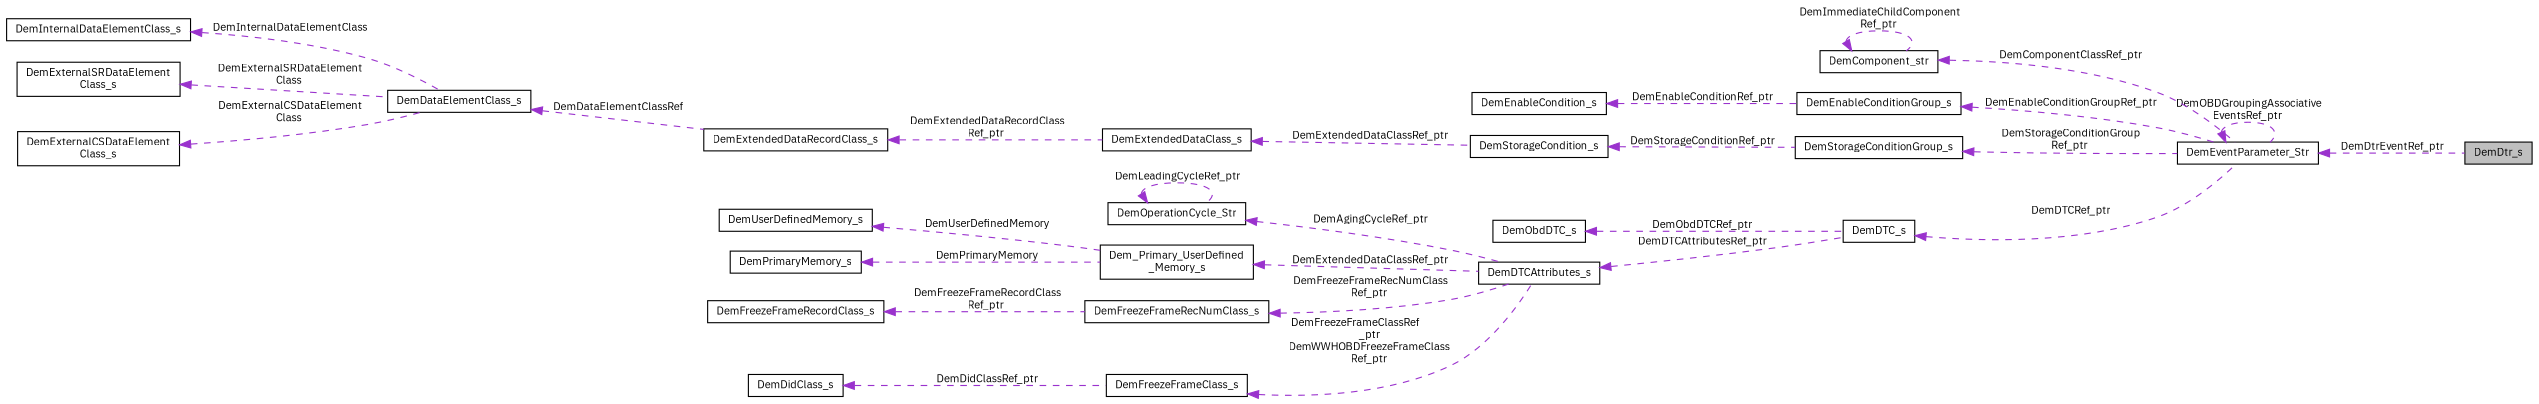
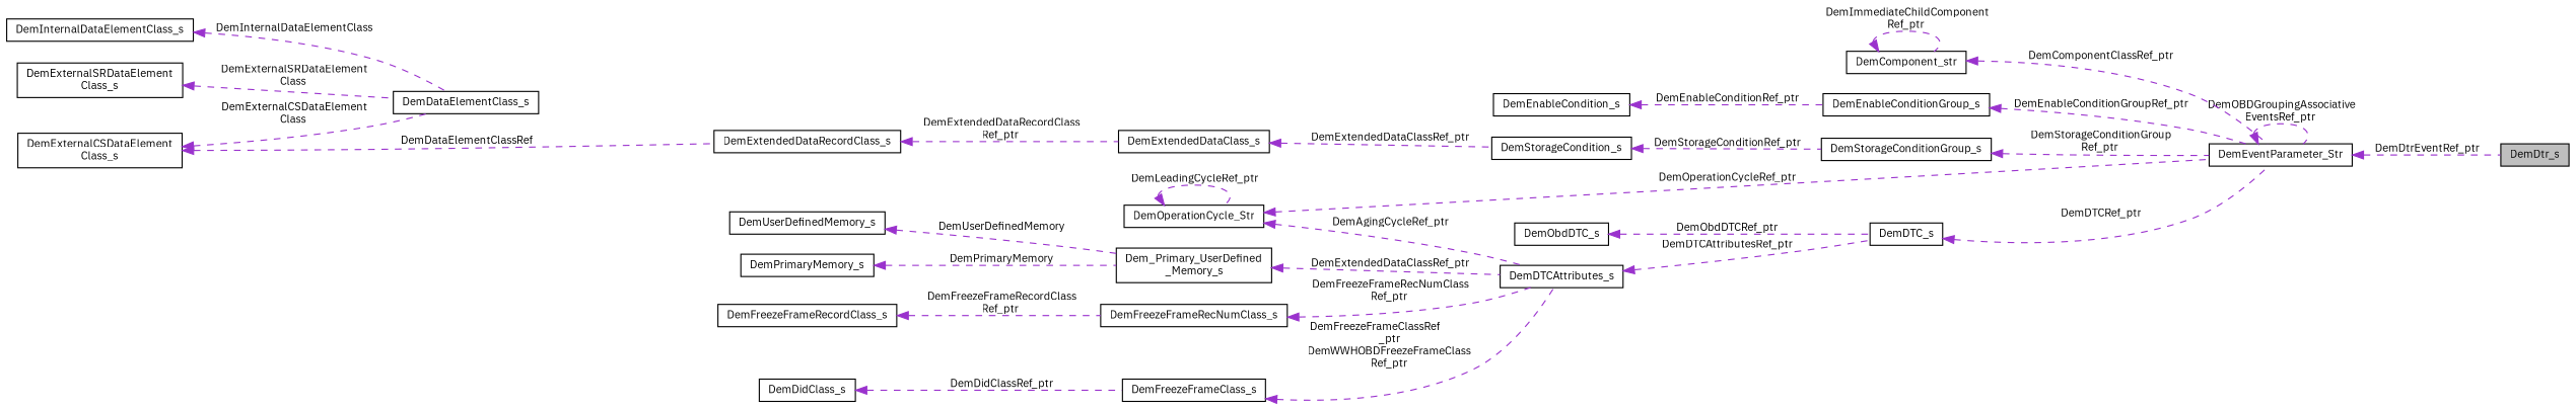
  digraph {
    fontname="IBM Plex Sans"
    rankdir=LR
    node [color=black fillcolor=white fontname="IBM Plex Sans" fontsize=10 shape=record style=filled]
    edge [color=darkorchid3 dir=back fontname="IBM Plex Sans" fontsize=10 labelfontname=Helvetica labelfontsize=10 style=dashed]
    n1 [fillcolor=grey75 fontcolor=black height=0.2 label=DemDtr_s width=0.4]
    n2 [height=0.2 label=DemEventParameter_Str width=0.4]
    n3 [height=0.2 label=DemComponent_str width=0.4]
    n4 [height=0.2 label=DemEnableConditionGroup_s width=0.4]
    n5 [height=0.2 label=DemEnableCondition_s width=0.4]
    n6 [height=0.2 label=DemStorageConditionGroup_s width=0.4]
    n7 [height=0.2 label=DemStorageCondition_s width=0.4]
    n8 [height=0.2 label=DemOperationCycle_Str width=0.4]
    n9 [height=0.2 label=DemDTCAttributes_s width=0.4]
    n10 [height=0.2 label=DemDTC_s width=0.4]
    n11 [height=0.2 label=DemObdDTC_s width=0.4]
    n12 [height=0.2 label=DemFreezeFrameClass_s width=0.4]
    n13 [height=0.2 label=DemDidClass_s width=0.4]
    n14 [height=0.2 label="Dem_Primary_UserDefined\l_Memory_s" width=0.4]
    n15 [height=0.2 label=DemPrimaryMemory_s width=0.4]
    n16 [height=0.2 label=DemUserDefinedMemory_s width=0.4]
    n17 [height=0.2 label=DemFreezeFrameRecNumClass_s width=0.4]
    n18 [height=0.2 label=DemFreezeFrameRecordClass_s width=0.4]
    n19 [height=0.2 label=DemExtendedDataClass_s width=0.4]
    n20 [height=0.2 label=DemExtendedDataRecordClass_s width=0.4]
    n21 [height=0.2 label=DemDataElementClass_s width=0.4]
    n22 [height=0.2 label="DemExternalSRDataElement\lClass_s" width=0.4]
    n23 [height=0.2 label="DemExternalCSDataElement\lClass_s" width=0.4]
    n24 [height=0.2 label=DemInternalDataElementClass_s width=0.4]
    n2 -> n1 [label=" DemDtrEventRef_ptr"]
    n2 -> n2 [label=" DemOBDGroupingAssociative\lEventsRef_ptr"]
    n3 -> n2 [label=" DemComponentClassRef_ptr"]
    n3 -> n3 [label=" DemImmediateChildComponent\lRef_ptr"]
    n4 -> n2 [label=" DemEnableConditionGroupRef_ptr"]
    n5 -> n4 [label=" DemEnableConditionRef_ptr"]
    n6 -> n2 [label=" DemStorageConditionGroup\lRef_ptr"]
    n7 -> n6 [label=" DemStorageConditionRef_ptr"]
+   n8 -> n2 [label=" DemOperationCycleRef_ptr"]
    n8 -> n8 [label=" DemLeadingCycleRef_ptr"]
    n8 -> n9 [label=" DemAgingCycleRef_ptr"]
    n9 -> n10 [label=" DemDTCAttributesRef_ptr"]
    n10 -> n2 [label=" DemDTCRef_ptr"]
    n11 -> n10 [label=" DemObdDTCRef_ptr"]
    n12 -> n9 [label=" DemFreezeFrameClassRef\l_ptr\nDemWWHOBDFreezeFrameClass\lRef_ptr"]
    n13 -> n12 [label=" DemDidClassRef_ptr"]
    n14 -> n9 [label=" DemExtendedDataClassRef_ptr"]
    n15 -> n14 [label=" DemPrimaryMemory"]
    n16 -> n14 [label=" DemUserDefinedMemory"]
    n17 -> n9 [label=" DemFreezeFrameRecNumClass\lRef_ptr"]
    n18 -> n17 [label=" DemFreezeFrameRecordClass\lRef_ptr"]
    n19 -> n7 [label=" DemExtendedDataClassRef_ptr"]
    n20 -> n19 [label=" DemExtendedDataRecordClass\lRef_ptr"]
-   n21 -> n20 [label=" DemDataElementClassRef"]
+   n23 -> n20 [label=" DemDataElementClassRef"]
    n22 -> n21 [label=" DemExternalSRDataElement\lClass"]
    n23 -> n21 [label=" DemExternalCSDataElement\lClass"]
    n24 -> n21 [label=" DemInternalDataElementClass"]
  }
